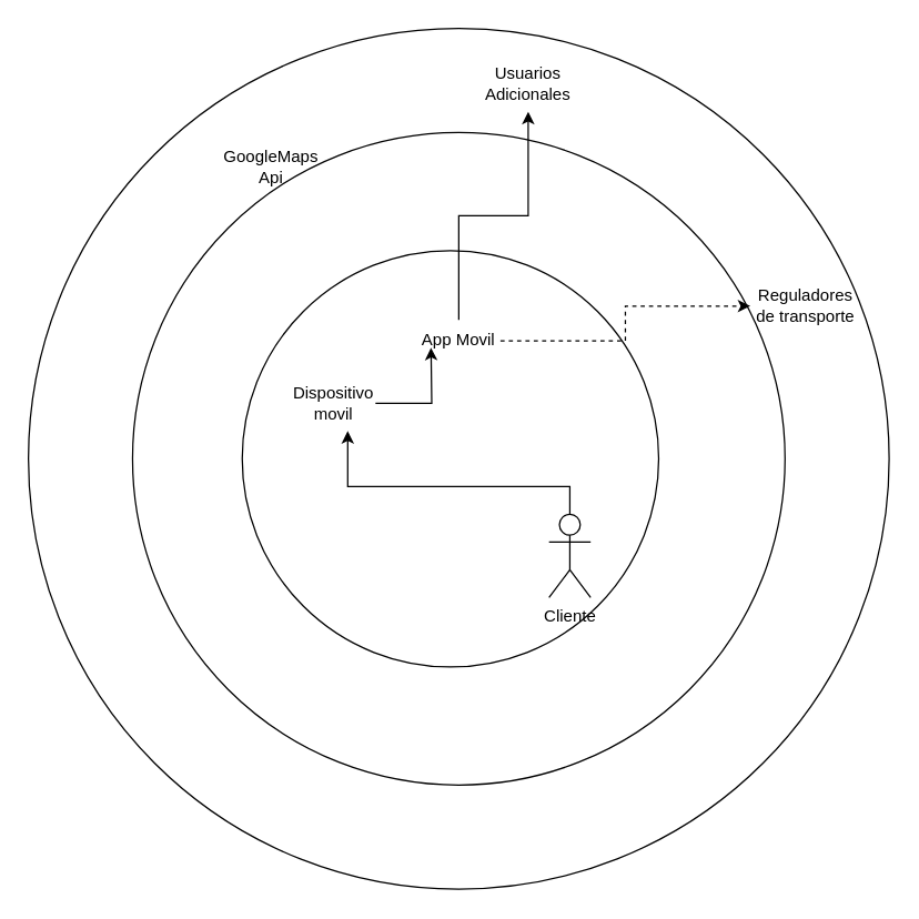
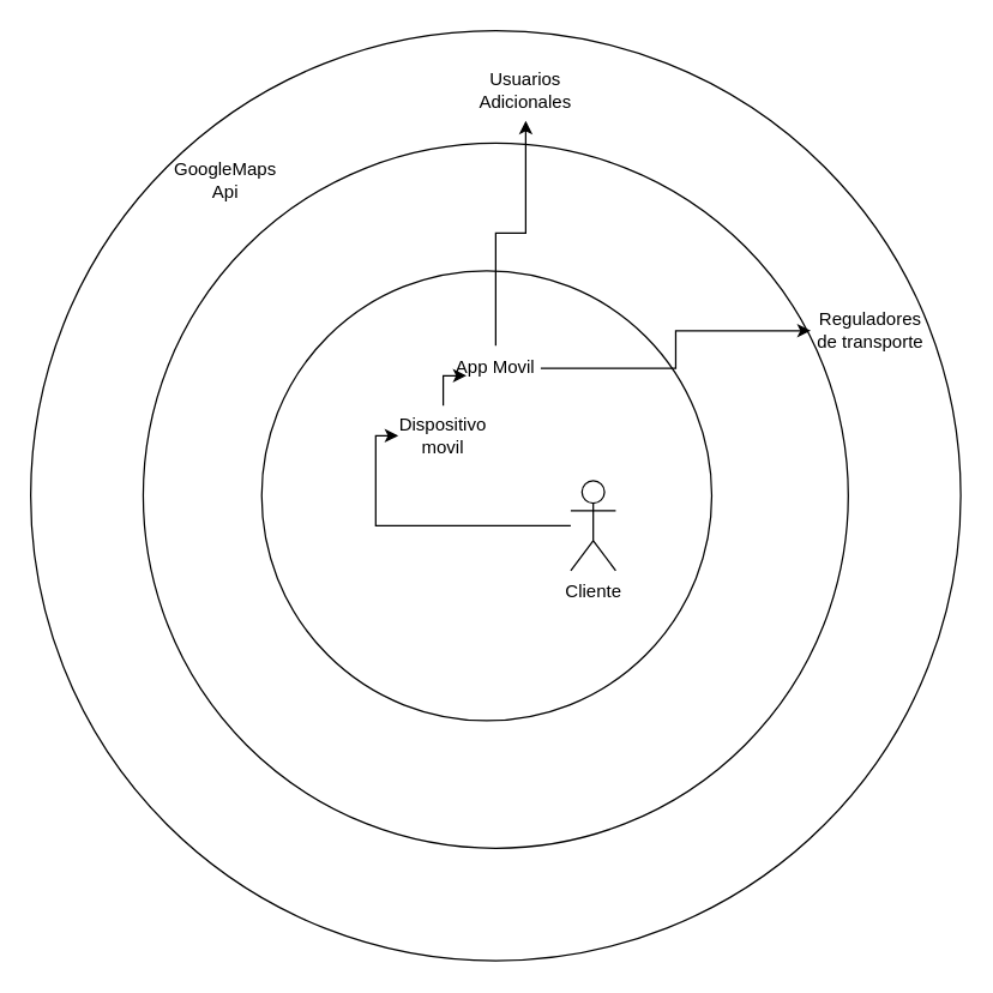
  <mxCell id="0" />
  <mxCell id="1" parent="0" />
  <mxCell id="2" value="" style="ellipse;whiteSpace=wrap;html=1;aspect=fixed;" parent="1" vertex="1"><mxGeometry x="20" y="20" width="620" height="620" as="geometry" /></mxCell>
  <mxCell id="3" value="" style="ellipse;whiteSpace=wrap;html=1;aspect=fixed;" parent="1" vertex="1"><mxGeometry x="95" y="95" width="470" height="470" as="geometry" /></mxCell>
  <mxCell id="4" value="" style="ellipse;whiteSpace=wrap;html=1;aspect=fixed;" parent="1" vertex="1"><mxGeometry x="174" y="180" width="300" height="300" as="geometry" /></mxCell>
  <mxCell id="5" style="edgeStyle=orthogonalEdgeStyle;rounded=0;orthogonalLoop=1;jettySize=auto;html=1;" parent="1" source="6" target="11" edge="1"><mxGeometry relative="1" as="geometry"><Array as="points"><mxPoint x="250" y="350" /></Array></mxGeometry></mxCell>
- <mxCell id="6" value="Cliente" style="shape=umlActor;verticalLabelPosition=bottom;verticalAlign=top;html=1;outlineConnect=0;" parent="1" vertex="1"><mxGeometry x="395" y="370" width="30" height="60" as="geometry" /></mxCell>
+ <mxCell id="6" value="Cliente" style="shape=umlActor;verticalLabelPosition=bottom;verticalAlign=top;html=1;outlineConnect=0;" parent="1" vertex="1"><mxGeometry x="380" y="320" width="30" height="60" as="geometry" /></mxCell>
  <mxCell id="7" style="edgeStyle=orthogonalEdgeStyle;rounded=0;orthogonalLoop=1;jettySize=auto;html=1;entryX=0.5;entryY=1;entryDx=0;entryDy=0;" parent="1" source="9" target="12" edge="1"><mxGeometry relative="1" as="geometry"><mxPoint x="334" y="180" as="targetPoint" /></mxGeometry></mxCell>
- <mxCell id="8" style="edgeStyle=orthogonalEdgeStyle;rounded=0;orthogonalLoop=1;jettySize=auto;html=1;dashed=1;" parent="1" source="9" target="13" edge="1"><mxGeometry relative="1" as="geometry" /></mxCell>
+ <mxCell id="8" style="edgeStyle=orthogonalEdgeStyle;rounded=0;orthogonalLoop=1;jettySize=auto;html=1;" parent="1" source="9" target="13" edge="1"><mxGeometry relative="1" as="geometry" /></mxCell>
  <mxCell id="9" value="App Movil" style="text;html=1;align=center;verticalAlign=middle;whiteSpace=wrap;rounded=0;" parent="1" vertex="1"><mxGeometry x="300" y="230" width="60" height="30" as="geometry" /></mxCell>
  <mxCell id="10" style="edgeStyle=orthogonalEdgeStyle;rounded=0;orthogonalLoop=1;jettySize=auto;html=1;" parent="1" source="11" edge="1"><mxGeometry relative="1" as="geometry"><mxPoint x="310" y="250" as="targetPoint" /></mxGeometry></mxCell>
- <mxCell id="11" value="Dispositivo movil" style="text;html=1;align=center;verticalAlign=middle;whiteSpace=wrap;rounded=0;" parent="1" vertex="1"><mxGeometry x="210" y="270" width="60" height="40" as="geometry" /></mxCell>
- <mxCell id="12" value="Usuarios Adicionales" style="text;html=1;align=center;verticalAlign=middle;whiteSpace=wrap;rounded=0;" parent="1" vertex="1"><mxGeometry x="340" y="40" width="80" height="40" as="geometry" /></mxCell>
+ <mxCell id="11" value="Dispositivo movil" style="text;html=1;align=center;verticalAlign=middle;whiteSpace=wrap;rounded=0;" parent="1" vertex="1"><mxGeometry x="265" y="270" width="60" height="40" as="geometry" /></mxCell>
+ <mxCell id="12" value="Usuarios Adicionales" style="text;html=1;align=center;verticalAlign=middle;whiteSpace=wrap;rounded=0;" parent="1" vertex="1"><mxGeometry x="310" y="40" width="80" height="40" as="geometry" /></mxCell>
  <mxCell id="13" value="Reguladores de transporte" style="text;html=1;align=center;verticalAlign=middle;whiteSpace=wrap;rounded=0;" parent="1" vertex="1"><mxGeometry x="540" y="200" width="80" height="40" as="geometry" /></mxCell>
- <mxCell id="14" value="GoogleMaps Api" style="text;html=1;align=center;verticalAlign=middle;whiteSpace=wrap;rounded=0;" parent="1" vertex="1"><mxGeometry x="155" y="100" width="80" height="40" as="geometry" /></mxCell>
+ <mxCell id="14" value="GoogleMaps Api" style="text;html=1;align=center;verticalAlign=middle;whiteSpace=wrap;rounded=0;" parent="1" vertex="1"><mxGeometry x="110" y="100" width="80" height="40" as="geometry" /></mxCell>
